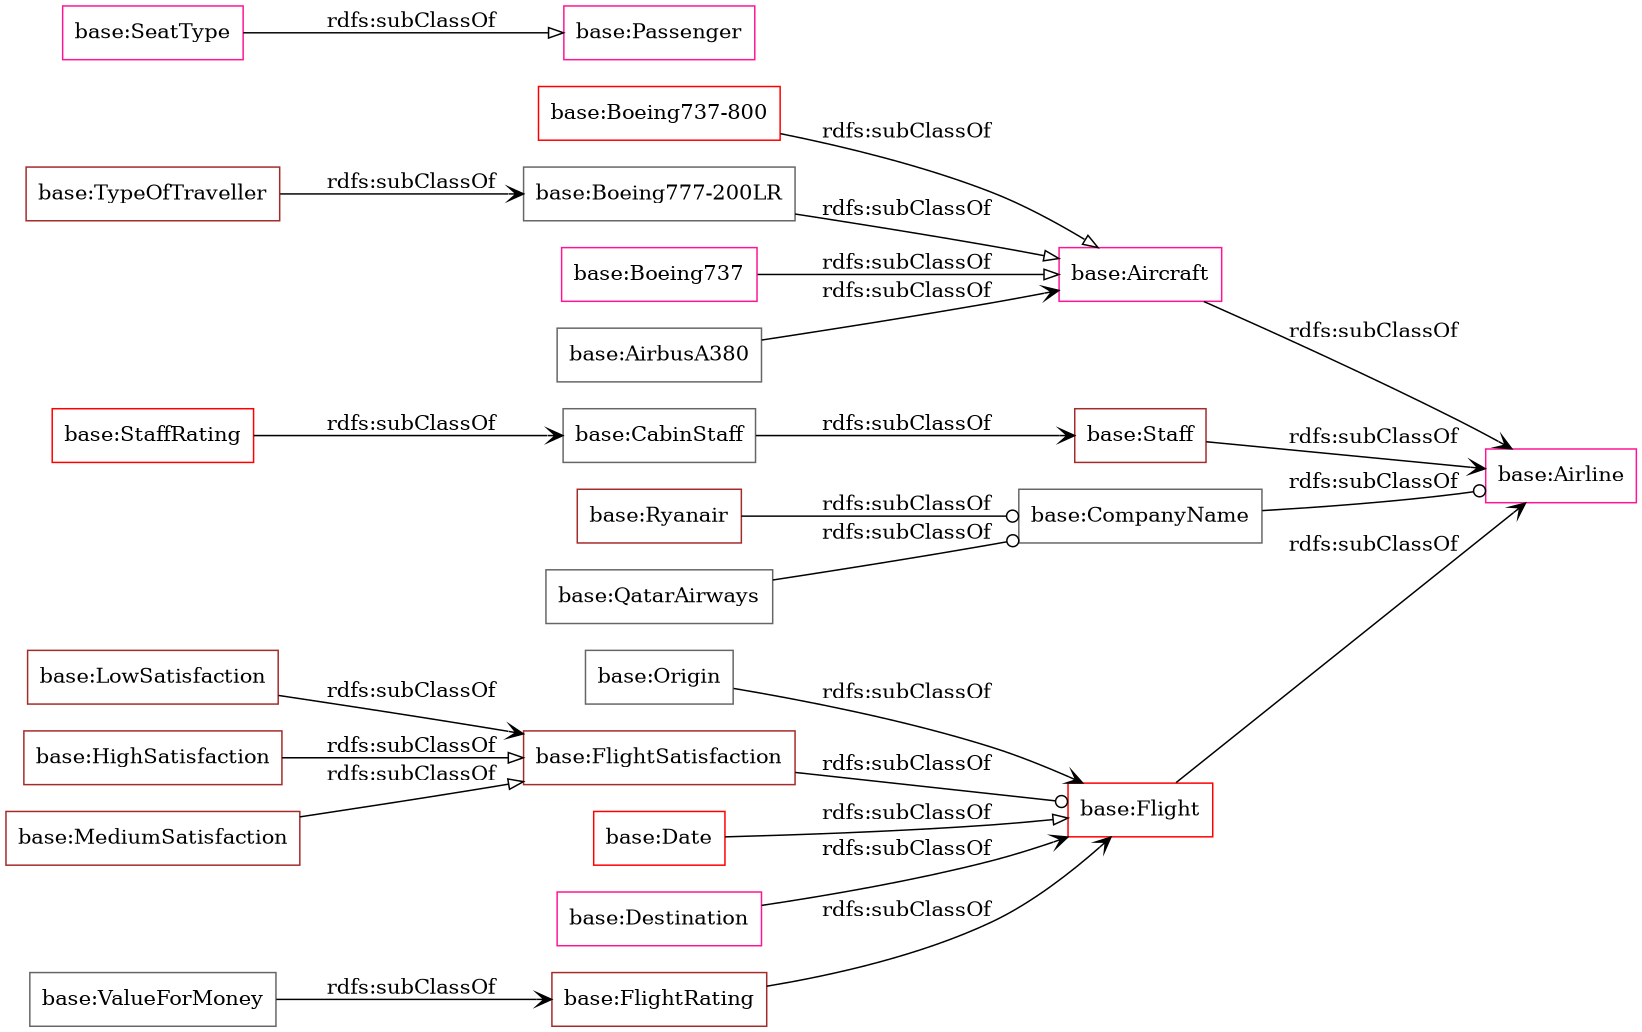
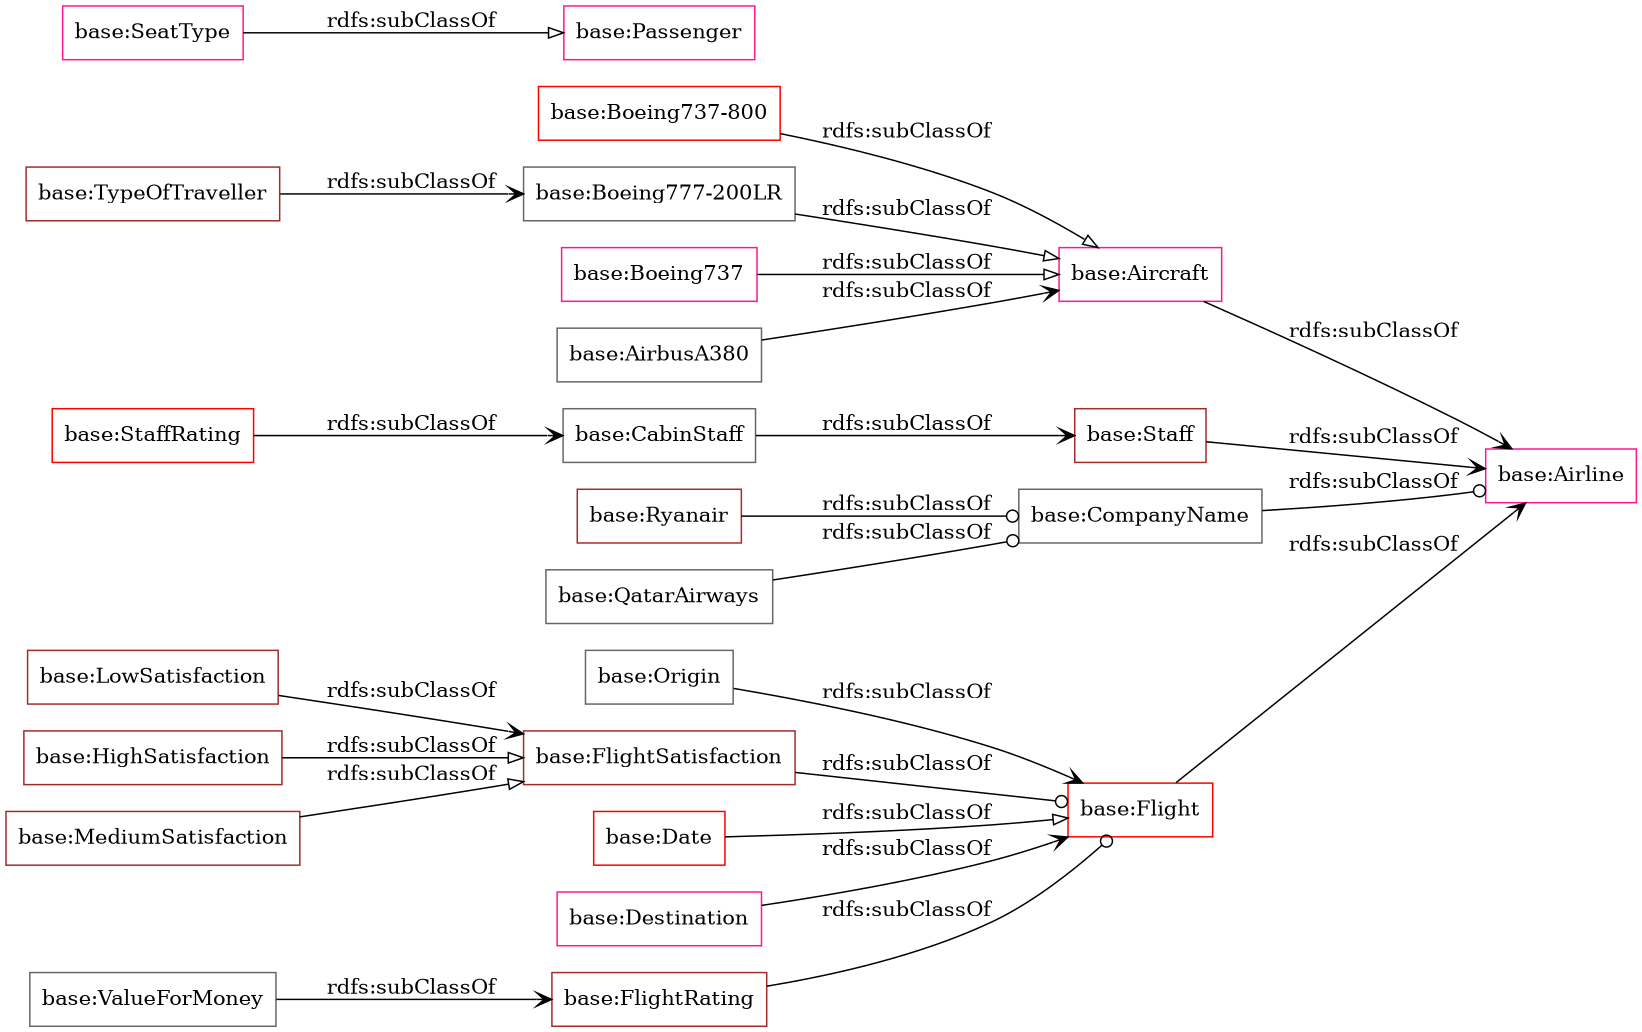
  digraph {
    rankdir=LR
    node [color=brown shape=rectangle]
    edge [arrowhead=vee]
    "base:Origin" [color=gray40]
    "base:Flight" [color=red]
    "base:Airline" [color=deeppink]
    "base:Boeing737-800" [color=red]
    "base:Aircraft" [color=deeppink]
    "base:Staff"
    "base:FlightRating"
    "base:LowSatisfaction"
    "base:FlightSatisfaction"
    "base:HighSatisfaction"
    "base:Boeing777-200LR" [color=gray40]
    "base:TypeOfTraveller"
    "base:Passenger" [color=deeppink]
    "base:CabinStaff" [color=gray40]
    "base:SeatType" [color=deeppink]
    "base:ValueForMoney" [color=gray40]
    "base:Date" [color=red]
    "base:CompanyName" [color=gray40]
    "base:Ryanair"
    "base:QatarAirways" [color=gray40]
    "base:Destination" [color=deeppink]
    "base:StaffRating" [color=red]
    "base:MediumSatisfaction"
    "base:Boeing737" [color=deeppink]
    "base:AirbusA380" [color=gray40]
    "base:Origin" -> "base:Flight" [label="rdfs:subClassOf"]
    "base:Flight" -> "base:Airline" [label="rdfs:subClassOf"]
    "base:Boeing737-800" -> "base:Aircraft" [arrowhead=onormal label="rdfs:subClassOf"]
    "base:Aircraft" -> "base:Airline" [label="rdfs:subClassOf"]
    "base:Staff" -> "base:Airline" [label="rdfs:subClassOf"]
-   "base:FlightRating" -> "base:Flight" [label="rdfs:subClassOf"]
+   "base:FlightRating" -> "base:Flight" [arrowhead=odot label="rdfs:subClassOf"]
    "base:LowSatisfaction" -> "base:FlightSatisfaction" [label="rdfs:subClassOf"]
    "base:FlightSatisfaction" -> "base:Flight" [arrowhead=odot label="rdfs:subClassOf"]
    "base:HighSatisfaction" -> "base:FlightSatisfaction" [arrowhead=onormal label="rdfs:subClassOf"]
    "base:Boeing777-200LR" -> "base:Aircraft" [arrowhead=onormal label="rdfs:subClassOf"]
    "base:TypeOfTraveller" -> "base:Boeing777-200LR" [label="rdfs:subClassOf"]
    "base:CabinStaff" -> "base:Staff" [label="rdfs:subClassOf"]
    "base:SeatType" -> "base:Passenger" [arrowhead=onormal label="rdfs:subClassOf"]
    "base:ValueForMoney" -> "base:FlightRating" [label="rdfs:subClassOf"]
    "base:Date" -> "base:Flight" [arrowhead=onormal label="rdfs:subClassOf"]
    "base:CompanyName" -> "base:Airline" [arrowhead=odot label="rdfs:subClassOf"]
    "base:Ryanair" -> "base:CompanyName" [arrowhead=odot label="rdfs:subClassOf"]
    "base:QatarAirways" -> "base:CompanyName" [arrowhead=odot label="rdfs:subClassOf"]
    "base:Destination" -> "base:Flight" [label="rdfs:subClassOf"]
    "base:StaffRating" -> "base:CabinStaff" [label="rdfs:subClassOf"]
    "base:MediumSatisfaction" -> "base:FlightSatisfaction" [arrowhead=onormal label="rdfs:subClassOf"]
    "base:Boeing737" -> "base:Aircraft" [arrowhead=onormal label="rdfs:subClassOf"]
    "base:AirbusA380" -> "base:Aircraft" [label="rdfs:subClassOf"]
  }
